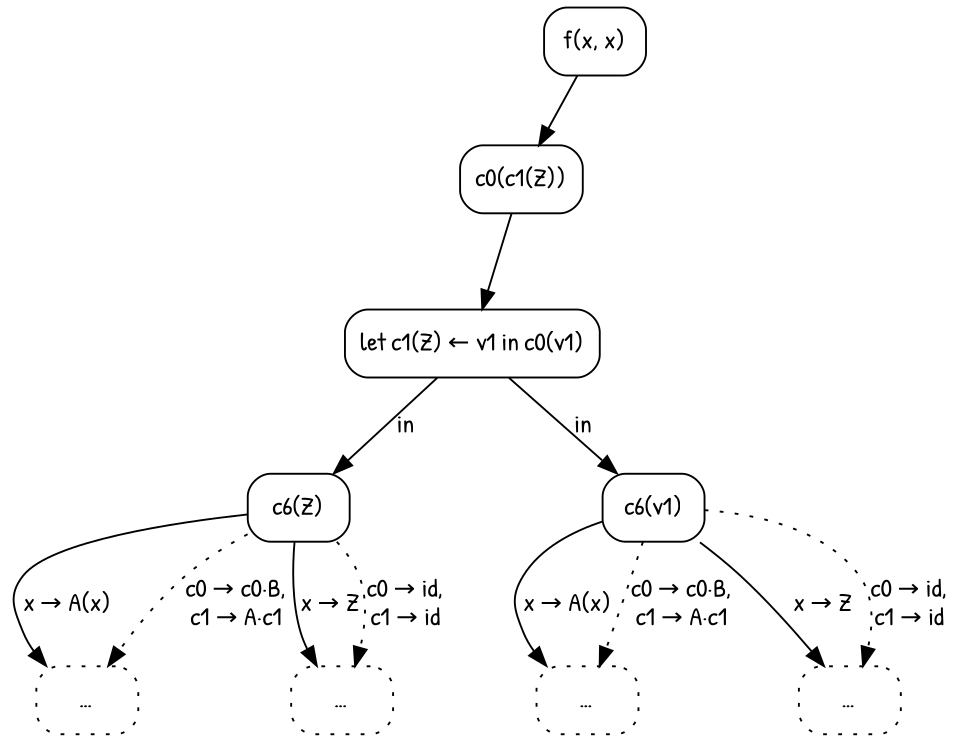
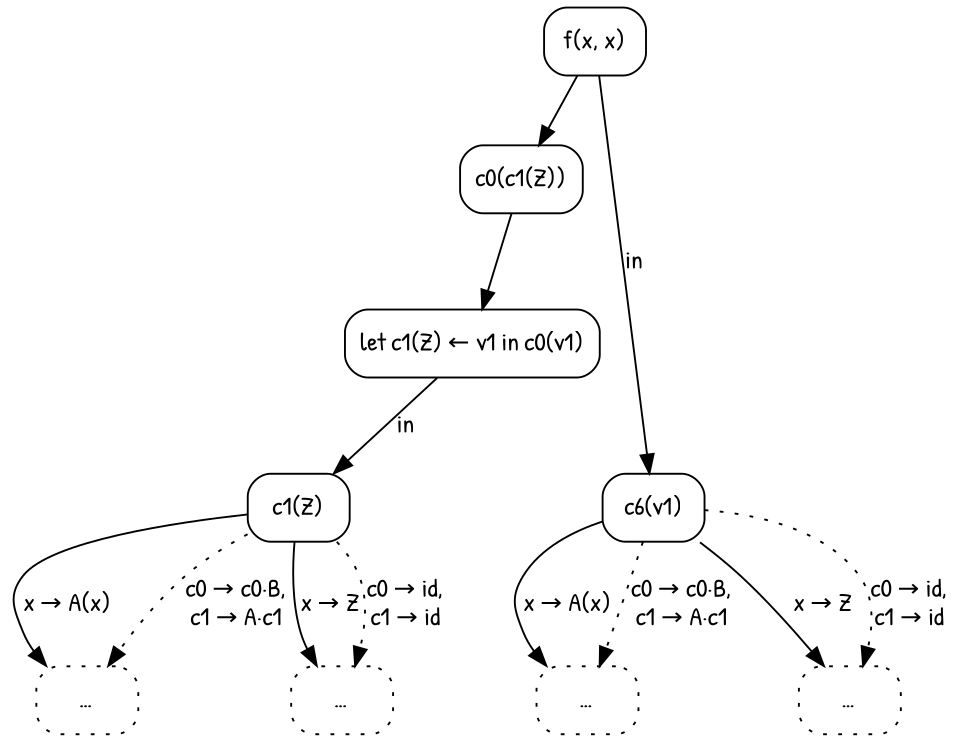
  digraph {
    fontname="Patrick Hand"
    node [fontname="Patrick Hand" shape=box style=rounded]
    edge [fontname="Patrick Hand"]
    n1 [label="f(x, x)"]
    n2 [label="c0(c1(Z))"]
    n3 [label="let c1(Z) ← v1 in c0(v1)"]
-   n4 [label="c6(Z)"]
+   n4 [label="c1(Z)"]
    n5 [label="c6(v1)"]
    n6 [label="…" style="dotted,rounded"]
    n7 [label="…" style="dotted,rounded"]
    n8 [label="…" style="dotted,rounded"]
    n9 [label="…" style="dotted,rounded"]
    n1 -> n2
    n2 -> n3
    n3 -> n4 [label=in]
-   n3 -> n5 [label=in]
+   n1 -> n5 [label=in]
    n4 -> n6 [label="x → A(x)"]
    n4 -> n6 [label="c0 → c0·B,\nc1 → A·c1" style=dotted]
    n4 -> n7 [label="x → Z"]
    n4 -> n7 [label="c0 → id,\nc1 → id" style=dotted]
    n5 -> n8 [label="x → A(x)"]
    n5 -> n8 [label="c0 → c0·B,\nc1 → A·c1" style=dotted]
    n5 -> n9 [label="x → Z"]
    n5 -> n9 [label="c0 → id,\nc1 → id" style=dotted]
  }
